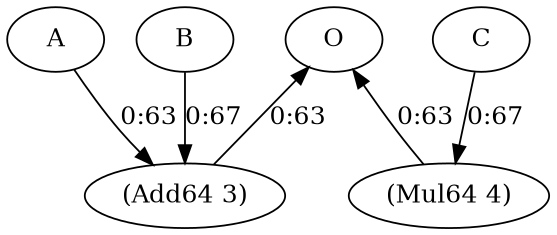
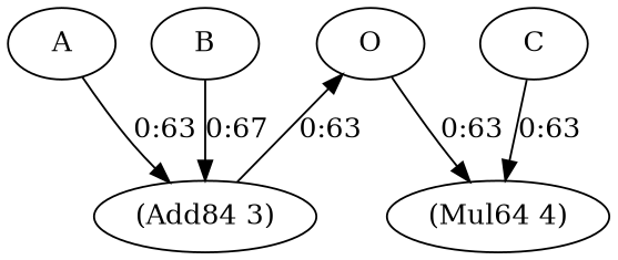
  digraph {
    newrank=true
    node [color=black]
    edge [color=black]
    n1 [label=A]
    n2 [label=B]
    n3 [label=C]
    n4 [label=O]
-   n5 [label="(Add64 3)"]
+   n5 [label="(Add84 3)"]
    n6 [label="(Mul64 4)"]
    subgraph sub_1 {
      rank=same
      n1
      n2
      n3
      n4
    }
    n1 -> n5 [label="0:63"]
    n2 -> n5 [label="0:67"]
-   n3 -> n6 [label="0:67"]
+   n3 -> n6 [label="0:63"]
    n5 -> n4 [label="0:63"]
-   n6 -> n4 [label="0:63"]
+   n4 -> n6 [label="0:63"]
  }
